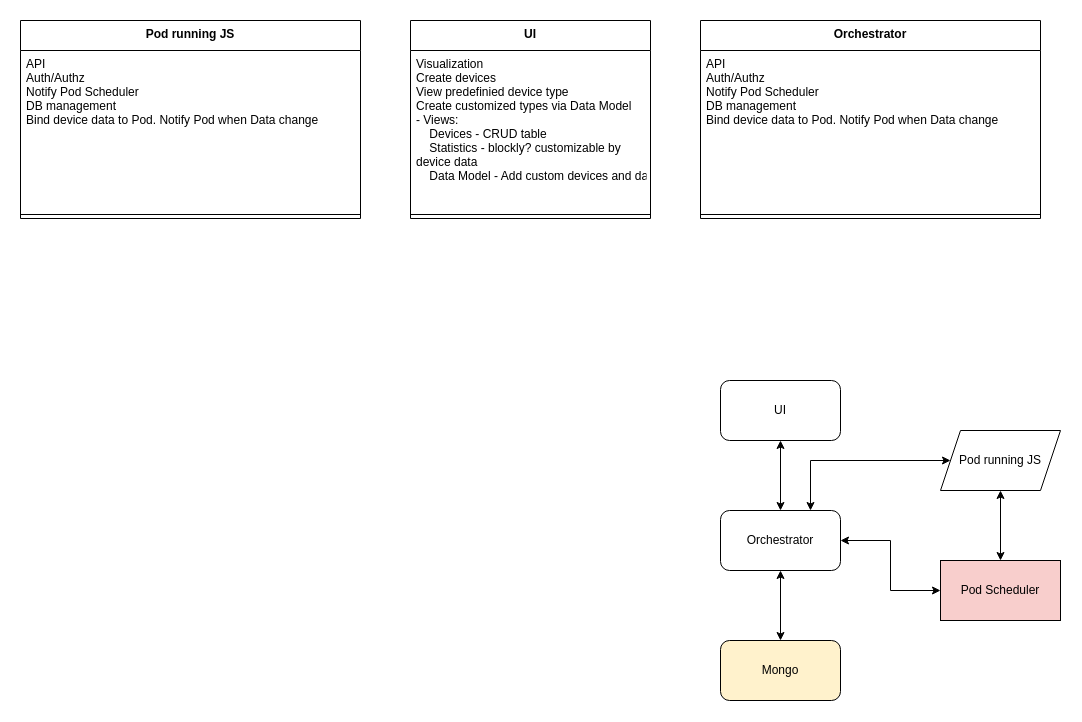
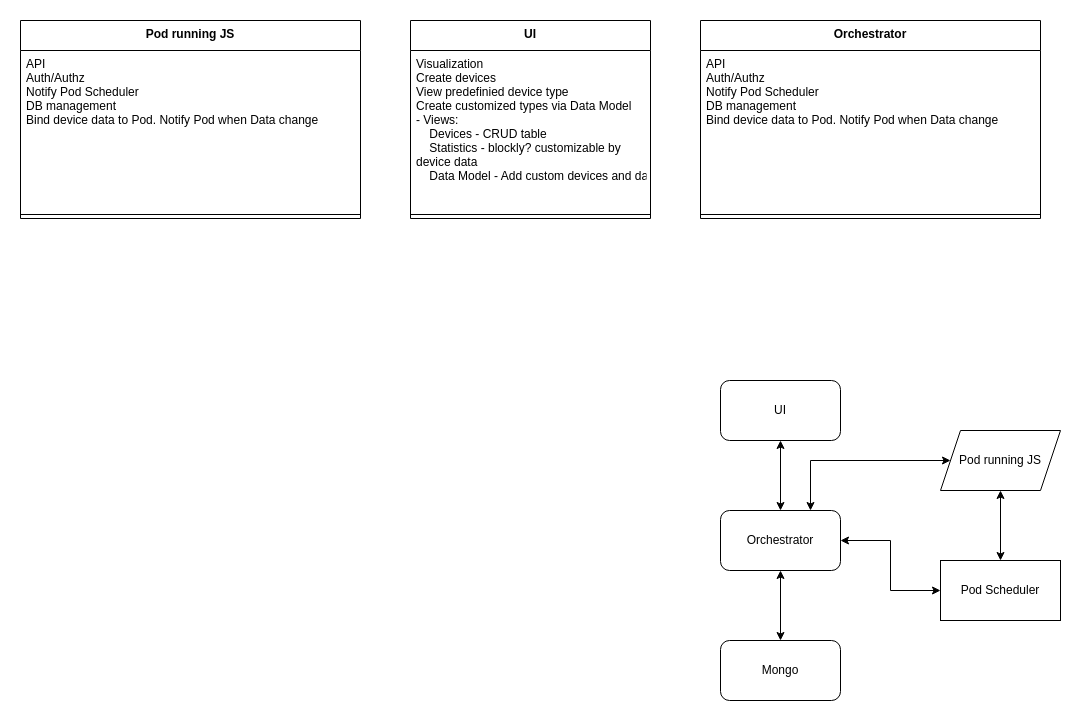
  <mxCell id="0" />
  <mxCell id="1" parent="0" />
  <mxCell id="2" style="edgeStyle=orthogonalEdgeStyle;rounded=0;orthogonalLoop=1;jettySize=auto;html=1;exitX=0.5;exitY=1;exitDx=0;exitDy=0;entryX=0.5;entryY=0;entryDx=0;entryDy=0;startArrow=classic;startFill=1;" parent="1" source="4" target="5" edge="1"><mxGeometry relative="1" as="geometry" /></mxCell>
  <mxCell id="3" value="" style="edgeStyle=orthogonalEdgeStyle;rounded=0;orthogonalLoop=1;jettySize=auto;html=1;startArrow=classic;startFill=1;" parent="1" source="4" target="6" edge="1"><mxGeometry relative="1" as="geometry" /></mxCell>
  <mxCell id="4" value="Orchestrator" style="rounded=1;whiteSpace=wrap;html=1;" parent="1" vertex="1"><mxGeometry x="720" y="510" width="120" height="60" as="geometry" /></mxCell>
- <mxCell id="5" value="Mongo" style="rounded=1;whiteSpace=wrap;html=1;fillColor=#fff2cc;" parent="1" vertex="1"><mxGeometry x="720" y="640" width="120" height="60" as="geometry" /></mxCell>
+ <mxCell id="5" value="Mongo" style="rounded=1;whiteSpace=wrap;html=1;" parent="1" vertex="1"><mxGeometry x="720" y="640" width="120" height="60" as="geometry" /></mxCell>
  <mxCell id="6" value="UI" style="rounded=1;whiteSpace=wrap;html=1;" parent="1" vertex="1"><mxGeometry x="720" y="380" width="120" height="60" as="geometry" /></mxCell>
  <mxCell id="7" value="" style="edgeStyle=orthogonalEdgeStyle;rounded=0;orthogonalLoop=1;jettySize=auto;html=1;startArrow=classic;startFill=1;" parent="1" source="8" target="4" edge="1"><mxGeometry relative="1" as="geometry" /></mxCell>
- <mxCell id="8" value="Pod Scheduler" style="rounded=0;whiteSpace=wrap;html=1;fillColor=#f8cecc;" parent="1" vertex="1"><mxGeometry x="940" y="560" width="120" height="60" as="geometry" /></mxCell>
+ <mxCell id="8" value="Pod Scheduler" style="rounded=0;whiteSpace=wrap;html=1;" parent="1" vertex="1"><mxGeometry x="940" y="560" width="120" height="60" as="geometry" /></mxCell>
  <mxCell id="9" value="" style="edgeStyle=orthogonalEdgeStyle;rounded=0;orthogonalLoop=1;jettySize=auto;html=1;startArrow=classic;startFill=1;" parent="1" source="11" target="8" edge="1"><mxGeometry relative="1" as="geometry" /></mxCell>
  <mxCell id="10" value="" style="edgeStyle=orthogonalEdgeStyle;rounded=0;orthogonalLoop=1;jettySize=auto;html=1;startArrow=classic;startFill=1;entryX=0.75;entryY=0;entryDx=0;entryDy=0;" parent="1" source="11" target="4" edge="1"><mxGeometry relative="1" as="geometry" /></mxCell>
  <mxCell id="11" value="Pod running JS" style="shape=parallelogram;perimeter=parallelogramPerimeter;whiteSpace=wrap;html=1;fixedSize=1;" parent="1" vertex="1"><mxGeometry x="940" y="430" width="120" height="60" as="geometry" /></mxCell>
  <mxCell id="12" value="UI" style="swimlane;fontStyle=1;align=center;verticalAlign=top;childLayout=stackLayout;horizontal=1;startSize=30;horizontalStack=0;resizeParent=1;resizeParentMax=0;resizeLast=0;collapsible=1;marginBottom=0;swimlaneLine=1;glass=0;sketch=0;shadow=0;rounded=0;" parent="1" vertex="1"><mxGeometry x="410" y="20" width="240" height="198" as="geometry"><mxRectangle x="150" y="300" width="100" height="30" as="alternateBounds" /></mxGeometry></mxCell>
  <mxCell id="13" value="Visualization&#10;Create devices&#10;View predefinied device type&#10;Create customized types via Data Model&#10;- Views:&#10;    Devices - CRUD table    &#10;    Statistics - blockly? customizable by &#10;device data&#10;    Data Model - Add custom devices and data" style="text;strokeColor=none;fillColor=none;align=left;verticalAlign=top;spacingLeft=4;spacingRight=4;overflow=hidden;rotatable=0;points=[[0,0.5],[1,0.5]];portConstraint=eastwest;" parent="12" vertex="1"><mxGeometry y="30" width="240" height="160" as="geometry" /></mxCell>
  <mxCell id="14" value="" style="line;strokeWidth=1;fillColor=none;align=left;verticalAlign=middle;spacingTop=-1;spacingLeft=3;spacingRight=3;rotatable=0;labelPosition=right;points=[];portConstraint=eastwest;" parent="12" vertex="1"><mxGeometry y="190" width="240" height="8" as="geometry" /></mxCell>
  <mxCell id="15" value="Orchestrator" style="swimlane;fontStyle=1;align=center;verticalAlign=top;childLayout=stackLayout;horizontal=1;startSize=30;horizontalStack=0;resizeParent=1;resizeParentMax=0;resizeLast=0;collapsible=1;marginBottom=0;swimlaneLine=1;glass=0;sketch=0;shadow=0;rounded=0;" parent="1" vertex="1"><mxGeometry x="700" y="20" width="340" height="198" as="geometry"><mxRectangle x="150" y="300" width="100" height="30" as="alternateBounds" /></mxGeometry></mxCell>
  <mxCell id="16" value="API&#10;Auth/Authz&#10;Notify Pod Scheduler&#10;DB management&#10;Bind device data to Pod. Notify Pod when Data change" style="text;strokeColor=none;fillColor=none;align=left;verticalAlign=top;spacingLeft=4;spacingRight=4;overflow=hidden;rotatable=0;points=[[0,0.5],[1,0.5]];portConstraint=eastwest;" parent="15" vertex="1"><mxGeometry y="30" width="340" height="160" as="geometry" /></mxCell>
  <mxCell id="17" value="" style="line;strokeWidth=1;fillColor=none;align=left;verticalAlign=middle;spacingTop=-1;spacingLeft=3;spacingRight=3;rotatable=0;labelPosition=right;points=[];portConstraint=eastwest;" parent="15" vertex="1"><mxGeometry y="190" width="340" height="8" as="geometry" /></mxCell>
  <mxCell id="18" value="Pod running JS" style="swimlane;fontStyle=1;align=center;verticalAlign=top;childLayout=stackLayout;horizontal=1;startSize=30;horizontalStack=0;resizeParent=1;resizeParentMax=0;resizeLast=0;collapsible=1;marginBottom=0;swimlaneLine=1;glass=0;sketch=0;shadow=0;rounded=0;" parent="1" vertex="1"><mxGeometry x="20" y="20" width="340" height="198" as="geometry"><mxRectangle x="150" y="300" width="100" height="30" as="alternateBounds" /></mxGeometry></mxCell>
  <mxCell id="19" value="API&#10;Auth/Authz&#10;Notify Pod Scheduler&#10;DB management&#10;Bind device data to Pod. Notify Pod when Data change" style="text;strokeColor=none;fillColor=none;align=left;verticalAlign=top;spacingLeft=4;spacingRight=4;overflow=hidden;rotatable=0;points=[[0,0.5],[1,0.5]];portConstraint=eastwest;" parent="18" vertex="1"><mxGeometry y="30" width="340" height="160" as="geometry" /></mxCell>
  <mxCell id="20" value="" style="line;strokeWidth=1;fillColor=none;align=left;verticalAlign=middle;spacingTop=-1;spacingLeft=3;spacingRight=3;rotatable=0;labelPosition=right;points=[];portConstraint=eastwest;" parent="18" vertex="1"><mxGeometry y="190" width="340" height="8" as="geometry" /></mxCell>
